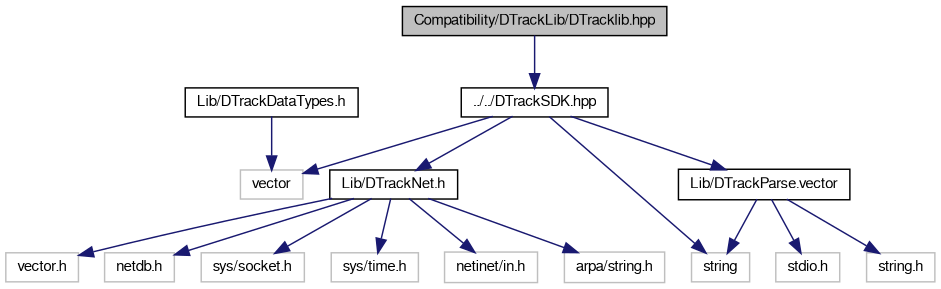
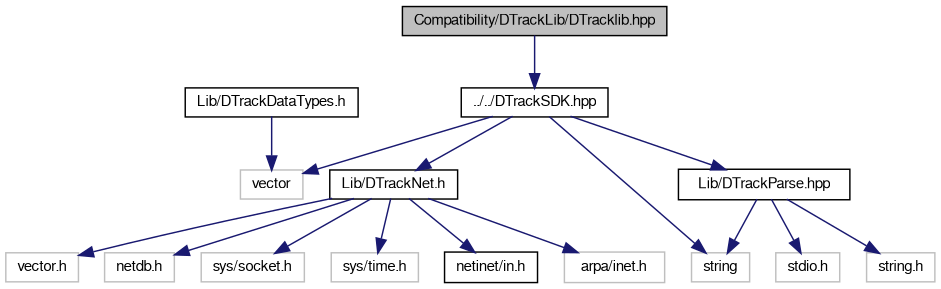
  digraph {
    node [color=grey75 fillcolor=white fontname=FreeSans fontsize=10 shape=record style=filled]
    edge [color=midnightblue fontname=FreeSans fontsize=10 labelfontname=FreeSans labelfontsize=10 style=solid]
    n1 [color=black fillcolor=grey75 fontcolor=black height=0.2 label="Compatibility/DTrackLib/DTracklib.hpp" width=0.4]
    n2 [color=black height=0.2 label="../../DTrackSDK.hpp" width=0.4]
    n3 [height=0.2 label=vector width=0.4]
    n4 [color=black height=0.2 label="Lib/DTrackNet.h" width=0.4]
-   n5 [color=black height=0.2 label="Lib/DTrackParse.vector" width=0.4]
+   n5 [color=black height=0.2 label="Lib/DTrackParse.hpp" width=0.4]
    n6 [height=0.2 label=string width=0.4]
    n7 [color=black height=0.2 label="Lib/DTrackDataTypes.h" width=0.4]
    n8 [height=0.2 label="vector.h" width=0.4]
    n9 [height=0.2 label="netdb.h" width=0.4]
    n10 [height=0.2 label="sys/socket.h" width=0.4]
    n11 [height=0.2 label="sys/time.h" width=0.4]
-   n12 [height=0.2 label="netinet/in.h" width=0.4]
-   n13 [height=0.2 label="arpa/string.h" width=0.4]
+   n12 [color=black height=0.2 label="netinet/in.h" width=0.4]
+   n13 [height=0.2 label="arpa/inet.h" width=0.4]
    n14 [height=0.2 label="stdio.h" width=0.4]
    n15 [height=0.2 label="string.h" width=0.4]
    n1 -> n2
    n2 -> n3
    n2 -> n4
    n2 -> n5
    n2 -> n6
    n4 -> n8
    n4 -> n9
    n4 -> n10
    n4 -> n11
    n4 -> n12
    n4 -> n13
    n5 -> n6
    n5 -> n14
    n5 -> n15
    n7 -> n3
  }
